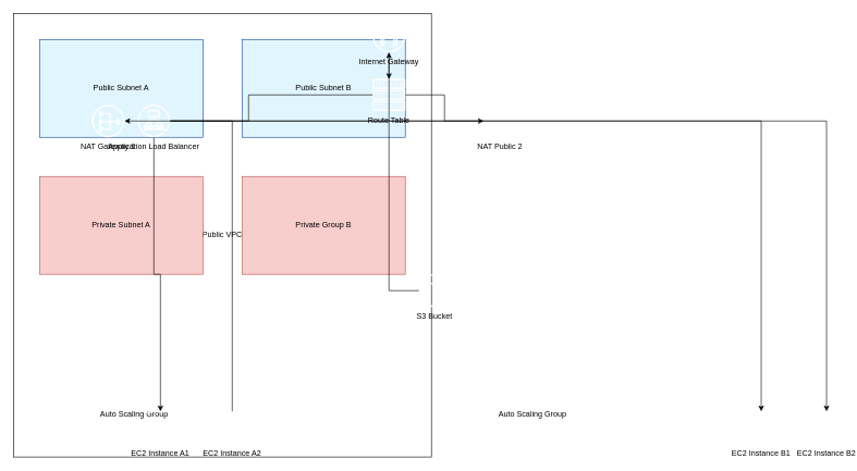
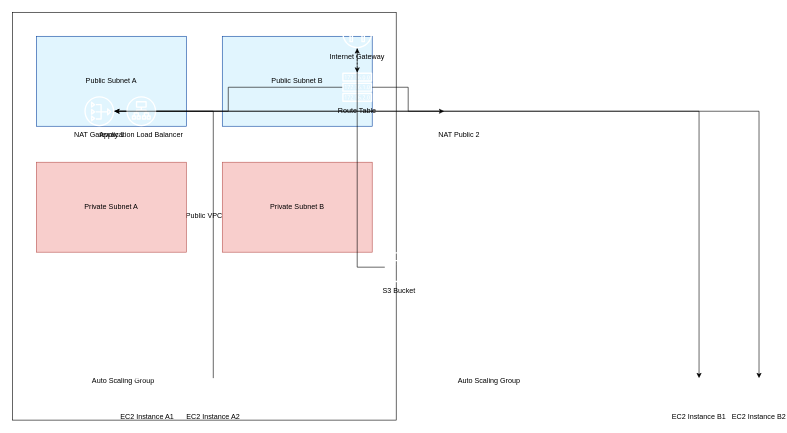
  <mxCell id="0" />
  <mxCell id="1" parent="0" />
  <mxCell id="2" value="Public VPC" style="rounded=0;whiteSpace=wrap;html=1;aspect=fixed;fillColor=#ffffff;strokeColor=#000000;" vertex="1" parent="1"><mxGeometry x="20" y="20" width="640" height="680" as="geometry" /></mxCell>
  <mxCell id="3" value="Public Subnet A" style="rounded=0;whiteSpace=wrap;html=1;fillColor=#e1f5fe;strokeColor=#0d47a1;aspect=fixed;" vertex="1" parent="2"><mxGeometry x="40" y="40" width="250" height="150" as="geometry" /></mxCell>
  <mxCell id="4" value="Public Subnet B" style="rounded=0;whiteSpace=wrap;html=1;fillColor=#e1f5fe;strokeColor=#0d47a1;aspect=fixed;" vertex="1" parent="2"><mxGeometry x="350" y="40" width="250" height="150" as="geometry" /></mxCell>
  <mxCell id="5" value="Private Subnet A" style="rounded=0;whiteSpace=wrap;html=1;fillColor=#f8cecc;strokeColor=#b85450;aspect=fixed;" vertex="1" parent="2"><mxGeometry x="40" y="250" width="250" height="150" as="geometry" /></mxCell>
- <mxCell id="6" value="Private Group B" style="rounded=0;whiteSpace=wrap;html=1;fillColor=#f8cecc;strokeColor=#b85450;aspect=fixed;" vertex="1" parent="2"><mxGeometry x="350" y="250" width="250" height="150" as="geometry" /></mxCell>
+ <mxCell id="6" value="Private Subnet B" style="rounded=0;whiteSpace=wrap;html=1;fillColor=#f8cecc;strokeColor=#b85450;aspect=fixed;" vertex="1" parent="2"><mxGeometry x="350" y="250" width="250" height="150" as="geometry" /></mxCell>
  <mxCell id="7" value="Internet Gateway" style="shape=mxgraph.aws4.internet_gateway;verticalLabelPosition=bottom;verticalAlign=top;" vertex="1" parent="2"><mxGeometry x="550" y="10" width="50" height="50" as="geometry" /></mxCell>
  <mxCell id="8" value="Route Table" style="shape=mxgraph.aws4.route_table;verticalLabelPosition=bottom;verticalAlign=top;" vertex="1" parent="2"><mxGeometry x="550" y="100" width="50" height="50" as="geometry" /></mxCell>
  <mxCell id="9" value="NAT Gateway 1" style="shape=mxgraph.aws4.nat_gateway;verticalLabelPosition=bottom;verticalAlign=top;" vertex="1" parent="3"><mxGeometry x="80" y="100" width="50" height="50" as="geometry" /></mxCell>
  <mxCell id="10" value="NAT Public 2" style="shape=mxgraph.aws4.nat_gateway;verticalLabelPosition=bottom;verticalAlign=top;" vertex="1" parent="4"><mxGeometry x="370" y="100" width="50" height="50" as="geometry" /></mxCell>
  <mxCell id="11" value="Application Load Balancer" style="shape=mxgraph.aws4.application_load_balancer;verticalLabelPosition=bottom;verticalAlign=top;" vertex="1" parent="3"><mxGeometry x="150" y="100" width="50" height="50" as="geometry" /></mxCell>
  <mxCell id="12" value="Auto Scaling Group" style="shape=mxgraph.aws4.auto_scaling;verticalLabelPosition=bottom;verticalAlign=top;" vertex="1" parent="5"><mxGeometry x="120" y="300" width="50" height="50" as="geometry" /></mxCell>
  <mxCell id="13" value="EC2 Instance A1" style="shape=mxgraph.aws4.instance;verticalLabelPosition=bottom;verticalAlign=top;" vertex="1" parent="12"><mxGeometry x="40" y="60" width="50" height="50" as="geometry" /></mxCell>
  <mxCell id="14" value="EC2 Instance A2" style="shape=mxgraph.aws4.instance;verticalLabelPosition=bottom;verticalAlign=top;" vertex="1" parent="12"><mxGeometry x="150" y="60" width="50" height="50" as="geometry" /></mxCell>
  <mxCell id="15" value="Auto Scaling Group" style="shape=mxgraph.aws4.auto_scaling;verticalLabelPosition=bottom;verticalAlign=top;" vertex="1" parent="6"><mxGeometry x="420" y="300" width="50" height="50" as="geometry" /></mxCell>
  <mxCell id="16" value="EC2 Instance B1" style="shape=mxgraph.aws4.instance;verticalLabelPosition=bottom;verticalAlign=top;" vertex="1" parent="15"><mxGeometry x="350" y="60" width="50" height="50" as="geometry" /></mxCell>
  <mxCell id="17" value="EC2 Instance B2" style="shape=mxgraph.aws4.instance;verticalLabelPosition=bottom;verticalAlign=top;" vertex="1" parent="15"><mxGeometry x="450" y="60" width="50" height="50" as="geometry" /></mxCell>
  <mxCell id="18" value="S3 Bucket" style="shape=mxgraph.aws4.bucket;verticalLabelPosition=bottom;verticalAlign=top;" vertex="1" parent="2"><mxGeometry x="620" y="400" width="50" height="50" as="geometry" /></mxCell>
  <mxCell id="19" style="edgeStyle=orthogonalEdgeStyle;rounded=0;orthogonalLoop=1;jettySize=auto;" edge="1" parent="1" source="8" target="9"><mxGeometry relative="1" as="geometry" /></mxCell>
  <mxCell id="20" style="edgeStyle=orthogonalEdgeStyle;rounded=0;orthogonalLoop=1;jettySize=auto;" edge="1" parent="1" source="8" target="10"><mxGeometry relative="1" as="geometry" /></mxCell>
- <mxCell id="21" style="edgeStyle=orthogonalEdgeStyle;rounded=0;orthogonalLoop=1;jettySize=auto;" edge="1" parent="1" source="11" target="13"><mxGeometry relative="1" as="geometry" /></mxCell>
+ <mxCell id="21" style="edgeStyle=orthogonalEdgeStyle;rounded=0;orthogonalLoop=1;jettySize=auto;" edge="1" parent="1" source="11" target="9"><mxGeometry relative="1" as="geometry" /></mxCell>
  <mxCell id="22" style="edgeStyle=orthogonalEdgeStyle;rounded=0;orthogonalLoop=1;jettySize=auto;endArrow=none;" edge="1" parent="1" source="11" target="14"><mxGeometry relative="1" as="geometry" /></mxCell>
  <mxCell id="23" style="edgeStyle=orthogonalEdgeStyle;rounded=0;orthogonalLoop=1;jettySize=auto;" edge="1" parent="1" source="11" target="16"><mxGeometry relative="1" as="geometry" /></mxCell>
  <mxCell id="24" style="edgeStyle=orthogonalEdgeStyle;rounded=0;orthogonalLoop=1;jettySize=auto;" edge="1" parent="1" source="11" target="17"><mxGeometry relative="1" as="geometry" /></mxCell>
- <mxCell id="25" style="edgeStyle=orthogonalEdgeStyle;rounded=0;orthogonalLoop=1;jettySize=auto;" edge="1" parent="1" source="7" target="8"><mxGeometry relative="1" as="geometry" /></mxCell>
+ <mxCell id="25" style="edgeStyle=orthogonalEdgeStyle;rounded=0;orthogonalLoop=1;jettySize=auto;dashed=1;" edge="1" parent="1" source="7" target="8"><mxGeometry relative="1" as="geometry" /></mxCell>
  <mxCell id="26" style="edgeStyle=orthogonalEdgeStyle;rounded=0;orthogonalLoop=1;jettySize=auto;" edge="1" parent="1" source="18" target="7"><mxGeometry relative="1" as="geometry" /></mxCell>
